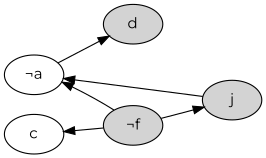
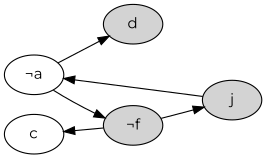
  digraph {
    fontname=Montserrat
    rankdir=LR
    splines=true
    node [fontname=Montserrat style=filled]
    edge [fontname=Montserrat]
    n1 [label="¬a" style=""]
    c [style=""]
    d
    n4 [label="¬f"]
    j
    subgraph sub_1 {
      rank=same
      n1
      c
    }
    n1 -> d
-   n4 -> n1
+   n1 -> n4
    n4 -> c
    n4 -> j
    j -> n1
  }
